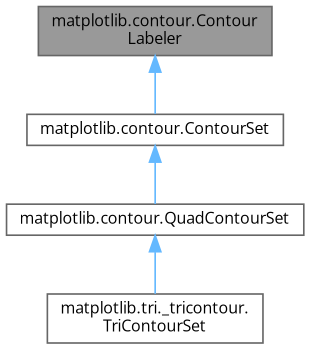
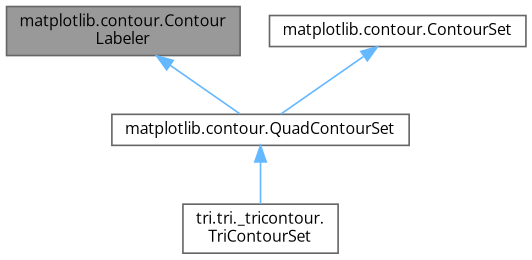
  digraph {
    fontname="Open Sans"
    node [color=gray40 fillcolor=white fontname="Open Sans" fontsize=10 shape=box style=filled]
    edge [color=steelblue1 dir=back fontname="Open Sans" fontsize=10 labelfontname=Helvetica labelfontsize=10 style=solid]
    n1 [fillcolor=grey60 fontcolor=black height=0.2 label="matplotlib.contour.Contour\lLabeler" width=0.4]
    n2 [height=0.2 label="matplotlib.contour.ContourSet" width=0.4]
    n3 [height=0.2 label="matplotlib.contour.QuadContourSet" width=0.4]
-   n4 [height=0.2 label="matplotlib.tri._tricontour.\lTriContourSet" width=0.4]
-   n1 -> n2
+   n4 [height=0.2 label="tri.tri._tricontour.\lTriContourSet" width=0.4]
+   n1 -> n3
    n2 -> n3
    n3 -> n4
  }
